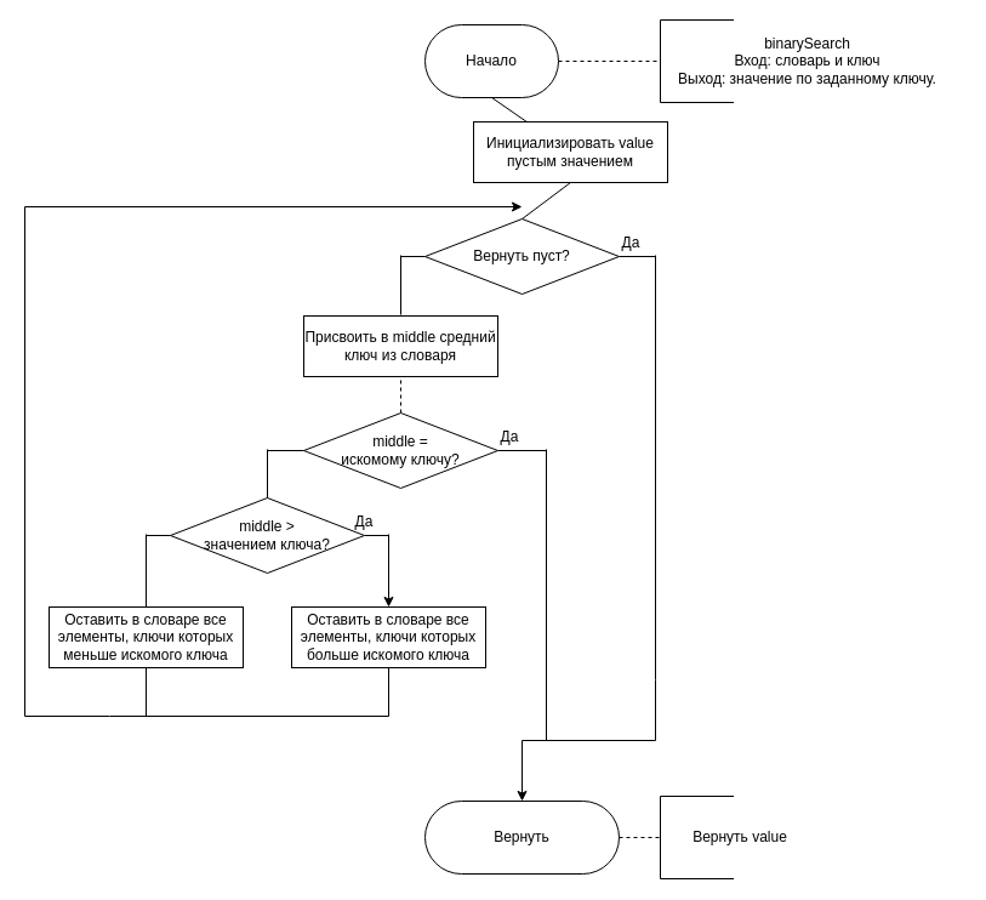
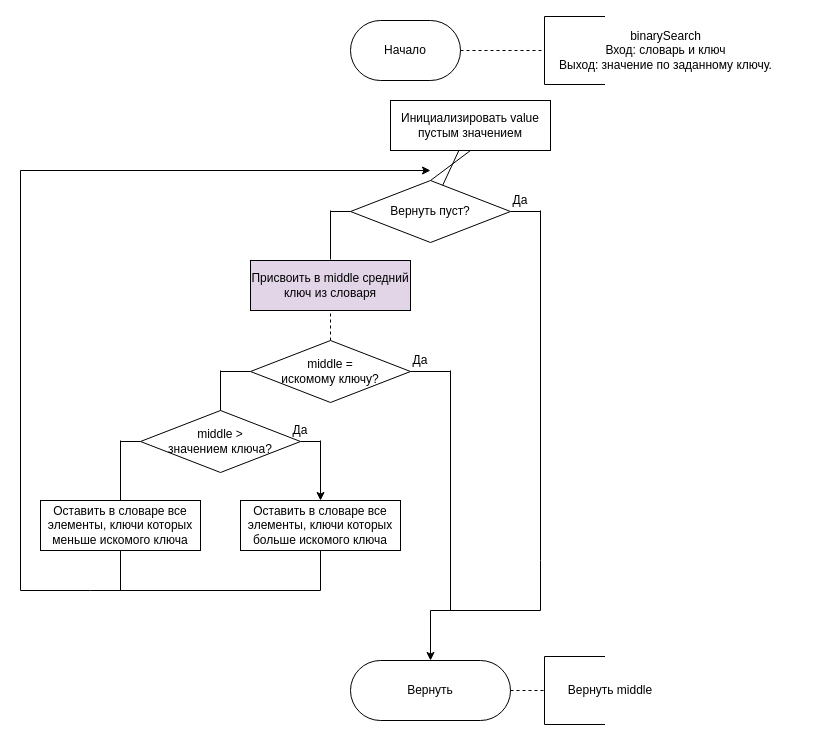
  <mxCell id="0" />
  <mxCell id="1" parent="0" />
  <mxCell id="2" value="Начало" style="rounded=1;whiteSpace=wrap;html=1;arcSize=50;" parent="1" vertex="1"><mxGeometry x="350" y="20" width="110" height="60" as="geometry" /></mxCell>
  <mxCell id="3" value="Вернуть" style="rounded=1;whiteSpace=wrap;html=1;arcSize=50;" parent="1" vertex="1"><mxGeometry x="350" y="660" width="160" height="60" as="geometry" /></mxCell>
  <mxCell id="4" value="Вернуть пуст?" style="rhombus;whiteSpace=wrap;html=1;" parent="1" vertex="1"><mxGeometry x="350" y="180" width="160" height="62" as="geometry" /></mxCell>
- <mxCell id="5" value="Присвоить в middle средний ключ из словаря" style="rounded=0;whiteSpace=wrap;html=1;" parent="1" vertex="1"><mxGeometry x="250" y="260" width="160" height="50" as="geometry" /></mxCell>
+ <mxCell id="5" value="Присвоить в middle средний ключ из словаря" style="rounded=0;whiteSpace=wrap;html=1;fillColor=#e1d5e7;" parent="1" vertex="1"><mxGeometry x="250" y="260" width="160" height="50" as="geometry" /></mxCell>
  <mxCell id="6" value="" style="endArrow=none;html=1;" parent="1" edge="1"><mxGeometry width="50" height="50" relative="1" as="geometry"><mxPoint x="540" y="560" as="sourcePoint" /><mxPoint x="540" y="210" as="targetPoint" /></mxGeometry></mxCell>
  <mxCell id="7" value="" style="endArrow=none;html=1;exitX=1;exitY=0.5;exitDx=0;exitDy=0;" parent="1" source="4" edge="1"><mxGeometry width="50" height="50" relative="1" as="geometry"><mxPoint x="350" y="370" as="sourcePoint" /><mxPoint x="540" y="211" as="targetPoint" /></mxGeometry></mxCell>
  <mxCell id="8" value="" style="endArrow=none;html=1;jumpSize=6;entryX=0.5;entryY=1;entryDx=0;entryDy=0;exitX=0.5;exitY=0;exitDx=0;exitDy=0;dashed=1;" parent="1" source="22" target="5" edge="1"><mxGeometry width="50" height="50" relative="1" as="geometry"><mxPoint x="320" y="350" as="sourcePoint" /><mxPoint x="320" y="375" as="targetPoint" /></mxGeometry></mxCell>
  <mxCell id="9" value="Да" style="text;html=1;strokeColor=none;fillColor=none;align=center;verticalAlign=middle;whiteSpace=wrap;rounded=0;" parent="1" vertex="1"><mxGeometry x="500" y="190" width="40" height="20" as="geometry" /></mxCell>
  <mxCell id="10" value="Инициализировать value пустым значением" style="rounded=0;whiteSpace=wrap;html=1;" parent="1" vertex="1"><mxGeometry x="390" y="100" width="160" height="50" as="geometry" /></mxCell>
  <mxCell id="11" value="binarySearch&lt;br&gt;Вход: словарь и ключ&lt;br&gt;Выход: значение по заданному ключу." style="text;html=1;strokeColor=none;fillColor=none;align=center;verticalAlign=middle;whiteSpace=wrap;rounded=0;" parent="1" vertex="1"><mxGeometry x="540" y="30" width="250.5" height="40" as="geometry" /></mxCell>
  <mxCell id="12" value="" style="shape=partialRectangle;whiteSpace=wrap;html=1;bottom=1;right=1;left=1;top=0;fillColor=none;routingCenterX=-0.5;rotation=90;" parent="1" vertex="1"><mxGeometry x="540" y="20" width="68" height="60" as="geometry" /></mxCell>
  <mxCell id="13" value="" style="endArrow=none;dashed=1;html=1;exitX=1;exitY=0.5;exitDx=0;exitDy=0;entryX=0.5;entryY=1;entryDx=0;entryDy=0;" parent="1" source="2" target="12" edge="1"><mxGeometry width="50" height="50" relative="1" as="geometry"><mxPoint x="490" y="69.5" as="sourcePoint" /><mxPoint x="540" y="50" as="targetPoint" /></mxGeometry></mxCell>
- <mxCell id="14" value="Вернуть value" style="text;html=1;strokeColor=none;fillColor=none;align=center;verticalAlign=middle;whiteSpace=wrap;rounded=0;" parent="1" vertex="1"><mxGeometry x="540" y="670" width="140" height="40" as="geometry" /></mxCell>
+ <mxCell id="14" value="Вернуть middle" style="text;html=1;strokeColor=none;fillColor=none;align=center;verticalAlign=middle;whiteSpace=wrap;rounded=0;" parent="1" vertex="1"><mxGeometry x="540" y="670" width="140" height="40" as="geometry" /></mxCell>
  <mxCell id="15" value="" style="shape=partialRectangle;whiteSpace=wrap;html=1;bottom=1;right=1;left=1;top=0;fillColor=none;routingCenterX=-0.5;rotation=90;" parent="1" vertex="1"><mxGeometry x="540" y="660" width="68" height="60" as="geometry" /></mxCell>
  <mxCell id="16" value="" style="endArrow=none;dashed=1;html=1;exitX=1;exitY=0.5;exitDx=0;exitDy=0;entryX=0.5;entryY=1;entryDx=0;entryDy=0;" parent="1" target="15" edge="1"><mxGeometry width="50" height="50" relative="1" as="geometry"><mxPoint x="510" y="690" as="sourcePoint" /><mxPoint x="540" y="690" as="targetPoint" /></mxGeometry></mxCell>
  <mxCell id="17" value="" style="endArrow=none;html=1;entryX=0.5;entryY=1;entryDx=0;entryDy=0;exitX=0.5;exitY=0;exitDx=0;exitDy=0;" parent="1" target="10" edge="1"><mxGeometry width="50" height="50" relative="1" as="geometry"><mxPoint x="430" y="180" as="sourcePoint" /><mxPoint x="630" y="230" as="targetPoint" /></mxGeometry></mxCell>
- <mxCell id="18" value="" style="endArrow=none;html=1;entryX=0.5;entryY=1;entryDx=0;entryDy=0;" parent="1" source="10" target="2" edge="1"><mxGeometry width="50" height="50" relative="1" as="geometry"><mxPoint x="580" y="280" as="sourcePoint" /><mxPoint x="630" y="230" as="targetPoint" /></mxGeometry></mxCell>
+ <mxCell id="18" value="" style="endArrow=none;html=1;" parent="1" source="10" target="4" edge="1"><mxGeometry width="50" height="50" relative="1" as="geometry"><mxPoint x="580" y="280" as="sourcePoint" /><mxPoint x="630" y="230" as="targetPoint" /></mxGeometry></mxCell>
  <mxCell id="19" value="" style="endArrow=none;html=1;endFill=0;" parent="1" edge="1"><mxGeometry width="50" height="50" relative="1" as="geometry"><mxPoint x="540" y="560" as="sourcePoint" /><mxPoint x="540" y="610" as="targetPoint" /></mxGeometry></mxCell>
  <mxCell id="20" value="" style="endArrow=none;html=1;entryX=0;entryY=0.5;entryDx=0;entryDy=0;" parent="1" target="4" edge="1"><mxGeometry width="50" height="50" relative="1" as="geometry"><mxPoint x="330" y="211" as="sourcePoint" /><mxPoint x="630" y="290" as="targetPoint" /></mxGeometry></mxCell>
  <mxCell id="21" value="" style="endArrow=none;html=1;" parent="1" edge="1"><mxGeometry width="50" height="50" relative="1" as="geometry"><mxPoint x="330" y="259" as="sourcePoint" /><mxPoint x="330" y="210" as="targetPoint" /></mxGeometry></mxCell>
  <mxCell id="22" value="&lt;div&gt;middle = &lt;br&gt;&lt;/div&gt;&lt;div&gt;искомому ключу?&lt;/div&gt;" style="rhombus;whiteSpace=wrap;html=1;" parent="1" vertex="1"><mxGeometry x="250" y="340" width="160" height="62" as="geometry" /></mxCell>
  <mxCell id="23" value="&lt;div&gt;middle &amp;gt; &lt;br&gt;&lt;/div&gt;&lt;div&gt;значением ключа?&lt;/div&gt;" style="rhombus;whiteSpace=wrap;html=1;" parent="1" vertex="1"><mxGeometry x="140" y="410" width="160" height="62" as="geometry" /></mxCell>
  <mxCell id="24" value="Оставить в словаре все элементы, ключи которых больше искомого ключа" style="rounded=0;whiteSpace=wrap;html=1;" parent="1" vertex="1"><mxGeometry x="240" y="500" width="160" height="50" as="geometry" /></mxCell>
  <mxCell id="25" value="Оставить в словаре все элементы, ключи которых меньше искомого ключа" style="rounded=0;whiteSpace=wrap;html=1;" parent="1" vertex="1"><mxGeometry x="40" y="500" width="160" height="50" as="geometry" /></mxCell>
  <mxCell id="26" value="" style="endArrow=none;html=1;" parent="1" edge="1"><mxGeometry width="50" height="50" relative="1" as="geometry"><mxPoint x="430" y="610" as="sourcePoint" /><mxPoint x="540" y="610" as="targetPoint" /></mxGeometry></mxCell>
  <mxCell id="27" value="" style="endArrow=classic;html=1;endFill=1;" parent="1" target="3" edge="1"><mxGeometry width="50" height="50" relative="1" as="geometry"><mxPoint x="430" y="610" as="sourcePoint" /><mxPoint x="630" y="420" as="targetPoint" /></mxGeometry></mxCell>
  <mxCell id="28" value="" style="endArrow=none;html=1;exitX=1;exitY=0.5;exitDx=0;exitDy=0;" parent="1" source="22" edge="1"><mxGeometry width="50" height="50" relative="1" as="geometry"><mxPoint x="580" y="470" as="sourcePoint" /><mxPoint x="450" y="371" as="targetPoint" /></mxGeometry></mxCell>
  <mxCell id="29" value="" style="endArrow=none;html=1;endFill=0;" parent="1" edge="1"><mxGeometry width="50" height="50" relative="1" as="geometry"><mxPoint x="450" y="370" as="sourcePoint" /><mxPoint x="450" y="610" as="targetPoint" /></mxGeometry></mxCell>
  <mxCell id="30" value="Да" style="text;html=1;strokeColor=none;fillColor=none;align=center;verticalAlign=middle;whiteSpace=wrap;rounded=0;" parent="1" vertex="1"><mxGeometry x="400" y="350" width="40" height="20" as="geometry" /></mxCell>
  <mxCell id="31" value="" style="endArrow=none;html=1;exitX=0;exitY=0.5;exitDx=0;exitDy=0;" parent="1" source="22" edge="1"><mxGeometry width="50" height="50" relative="1" as="geometry"><mxPoint x="470" y="470" as="sourcePoint" /><mxPoint x="220" y="371" as="targetPoint" /></mxGeometry></mxCell>
  <mxCell id="32" value="" style="endArrow=none;html=1;entryX=0.5;entryY=0;entryDx=0;entryDy=0;endFill=0;" parent="1" target="23" edge="1"><mxGeometry width="50" height="50" relative="1" as="geometry"><mxPoint x="220" y="370" as="sourcePoint" /><mxPoint x="520" y="420" as="targetPoint" /></mxGeometry></mxCell>
  <mxCell id="33" value="" style="endArrow=none;html=1;exitX=1;exitY=0.5;exitDx=0;exitDy=0;" parent="1" source="23" edge="1"><mxGeometry width="50" height="50" relative="1" as="geometry"><mxPoint x="470" y="470" as="sourcePoint" /><mxPoint x="320" y="441" as="targetPoint" /></mxGeometry></mxCell>
  <mxCell id="34" value="" style="endArrow=classic;html=1;entryX=0.5;entryY=0;entryDx=0;entryDy=0;" parent="1" target="24" edge="1"><mxGeometry width="50" height="50" relative="1" as="geometry"><mxPoint x="320" y="440" as="sourcePoint" /><mxPoint x="520" y="420" as="targetPoint" /></mxGeometry></mxCell>
  <mxCell id="35" value="" style="endArrow=none;html=1;exitX=0;exitY=0.5;exitDx=0;exitDy=0;" parent="1" source="23" edge="1"><mxGeometry width="50" height="50" relative="1" as="geometry"><mxPoint x="260" y="470" as="sourcePoint" /><mxPoint x="120" y="441" as="targetPoint" /></mxGeometry></mxCell>
  <mxCell id="36" value="" style="endArrow=none;html=1;entryX=0.5;entryY=0;entryDx=0;entryDy=0;" parent="1" target="25" edge="1"><mxGeometry width="50" height="50" relative="1" as="geometry"><mxPoint x="120" y="440" as="sourcePoint" /><mxPoint x="310" y="420" as="targetPoint" /></mxGeometry></mxCell>
  <mxCell id="37" value="Да" style="text;html=1;strokeColor=none;fillColor=none;align=center;verticalAlign=middle;whiteSpace=wrap;rounded=0;" parent="1" vertex="1"><mxGeometry x="280" y="420" width="40" height="20" as="geometry" /></mxCell>
  <mxCell id="38" value="" style="endArrow=none;html=1;exitX=0.5;exitY=1;exitDx=0;exitDy=0;" parent="1" source="25" edge="1"><mxGeometry width="50" height="50" relative="1" as="geometry"><mxPoint x="370" y="510" as="sourcePoint" /><mxPoint x="120" y="590" as="targetPoint" /></mxGeometry></mxCell>
  <mxCell id="39" value="" style="endArrow=none;html=1;entryX=0.5;entryY=1;entryDx=0;entryDy=0;" parent="1" target="24" edge="1"><mxGeometry width="50" height="50" relative="1" as="geometry"><mxPoint x="320" y="590" as="sourcePoint" /><mxPoint x="420" y="460" as="targetPoint" /></mxGeometry></mxCell>
  <mxCell id="40" value="" style="endArrow=none;html=1;" parent="1" edge="1"><mxGeometry width="50" height="50" relative="1" as="geometry"><mxPoint x="90" y="590" as="sourcePoint" /><mxPoint x="320" y="590" as="targetPoint" /></mxGeometry></mxCell>
  <mxCell id="41" value="" style="endArrow=none;html=1;" parent="1" edge="1"><mxGeometry width="50" height="50" relative="1" as="geometry"><mxPoint x="90" y="590" as="sourcePoint" /><mxPoint x="20" y="590" as="targetPoint" /></mxGeometry></mxCell>
  <mxCell id="42" value="" style="endArrow=none;html=1;" parent="1" edge="1"><mxGeometry width="50" height="50" relative="1" as="geometry"><mxPoint x="20" y="170" as="sourcePoint" /><mxPoint x="20" y="590" as="targetPoint" /></mxGeometry></mxCell>
  <mxCell id="43" value="" style="endArrow=classic;html=1;endFill=1;" parent="1" edge="1"><mxGeometry width="50" height="50" relative="1" as="geometry"><mxPoint x="20" y="170" as="sourcePoint" /><mxPoint x="430" y="170" as="targetPoint" /></mxGeometry></mxCell>
